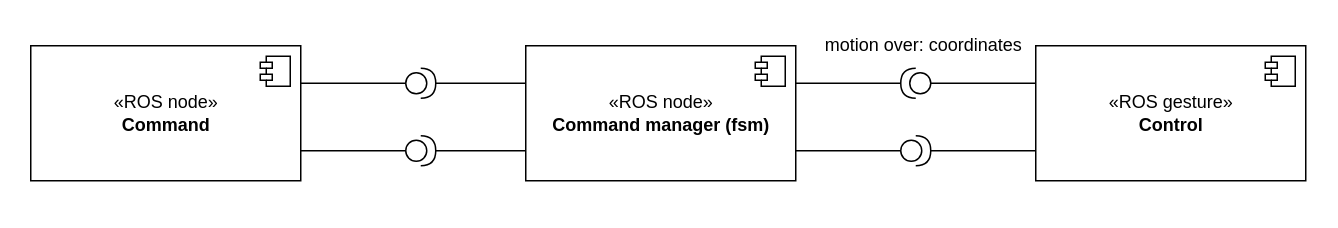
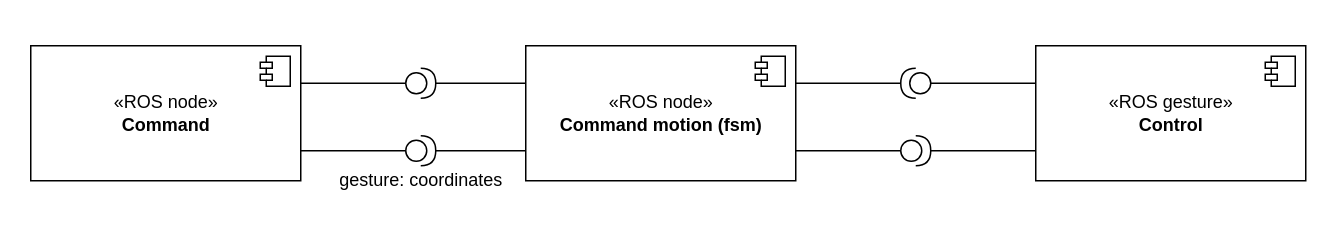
  <mxCell id="0" style=";html=1;" />
  <mxCell id="1" style=";html=1;" parent="0" />
  <mxCell id="2" value="«ROS node»&lt;br&gt;&lt;b&gt;Command&lt;/b&gt;" style="html=1;dropTarget=0;" parent="1" vertex="1"><mxGeometry x="20" y="30" width="180" height="90" as="geometry" /></mxCell>
  <mxCell id="3" value="" style="shape=module;jettyWidth=8;jettyHeight=4;" parent="2" vertex="1"><mxGeometry x="1" width="20" height="20" relative="1" as="geometry"><mxPoint x="-27" y="7" as="offset" /></mxGeometry></mxCell>
- <mxCell id="4" value="«ROS node»&lt;br&gt;&lt;b&gt;Command manager (fsm)&lt;/b&gt;" style="html=1;dropTarget=0;" parent="1" vertex="1"><mxGeometry x="350" y="30" width="180" height="90" as="geometry" /></mxCell>
+ <mxCell id="4" value="«ROS node»&lt;br&gt;&lt;b&gt;Command motion (fsm)&lt;/b&gt;" style="html=1;dropTarget=0;" parent="1" vertex="1"><mxGeometry x="350" y="30" width="180" height="90" as="geometry" /></mxCell>
  <mxCell id="5" value="" style="shape=module;jettyWidth=8;jettyHeight=4;" parent="4" vertex="1"><mxGeometry x="1" width="20" height="20" relative="1" as="geometry"><mxPoint x="-27" y="7" as="offset" /></mxGeometry></mxCell>
  <mxCell id="6" value="«ROS gesture»&lt;br&gt;&lt;b&gt;Control&lt;/b&gt;" style="html=1;dropTarget=0;" parent="1" vertex="1"><mxGeometry x="690" y="30" width="180" height="90" as="geometry" /></mxCell>
  <mxCell id="7" value="" style="shape=module;jettyWidth=8;jettyHeight=4;" parent="6" vertex="1"><mxGeometry x="1" width="20" height="20" relative="1" as="geometry"><mxPoint x="-27" y="7" as="offset" /></mxGeometry></mxCell>
  <mxCell id="8" value="" style="shape=providedRequiredInterface;html=1;verticalLabelPosition=bottom;" parent="1" vertex="1"><mxGeometry x="270" y="90" width="20" height="20" as="geometry" /></mxCell>
  <mxCell id="9" value="" style="line;strokeWidth=1;fillColor=none;align=left;verticalAlign=middle;spacingTop=-1;spacingLeft=3;spacingRight=3;rotatable=0;labelPosition=right;points=[];portConstraint=eastwest;" parent="1" vertex="1"><mxGeometry x="200" y="96" width="70" height="8" as="geometry" /></mxCell>
  <mxCell id="10" value="" style="line;strokeWidth=1;fillColor=none;align=left;verticalAlign=middle;spacingTop=-1;spacingLeft=3;spacingRight=3;rotatable=0;labelPosition=right;points=[];portConstraint=eastwest;" parent="1" vertex="1"><mxGeometry x="290" y="96" width="60" height="8" as="geometry" /></mxCell>
  <mxCell id="11" value="" style="line;strokeWidth=1;fillColor=none;align=left;verticalAlign=middle;spacingTop=-1;spacingLeft=3;spacingRight=3;rotatable=0;labelPosition=right;points=[];portConstraint=eastwest;" parent="1" vertex="1"><mxGeometry x="530" y="96" width="70" height="8" as="geometry" /></mxCell>
  <mxCell id="12" value="" style="line;strokeWidth=1;fillColor=none;align=left;verticalAlign=middle;spacingTop=-1;spacingLeft=3;spacingRight=3;rotatable=0;labelPosition=right;points=[];portConstraint=eastwest;" parent="1" vertex="1"><mxGeometry x="620" y="96" width="70" height="8" as="geometry" /></mxCell>
  <mxCell id="13" value="" style="shape=providedRequiredInterface;html=1;verticalLabelPosition=bottom;" parent="1" vertex="1"><mxGeometry x="600" y="90" width="20" height="20" as="geometry" /></mxCell>
+ <mxCell id="14" value="gesture: coordinates" style="text;html=1;align=center;verticalAlign=middle;resizable=0;points=[];autosize=1;" parent="1" vertex="1"><mxGeometry x="220" y="110" width="120" height="20" as="geometry" /></mxCell>
  <mxCell id="15" value="" style="shape=providedRequiredInterface;html=1;verticalLabelPosition=bottom;direction=west;" vertex="1" parent="1"><mxGeometry x="600" y="45" width="20" height="20" as="geometry" /></mxCell>
  <mxCell id="16" value="" style="line;strokeWidth=1;fillColor=none;align=left;verticalAlign=middle;spacingTop=-1;spacingLeft=3;spacingRight=3;rotatable=0;labelPosition=right;points=[];portConstraint=eastwest;" vertex="1" parent="1"><mxGeometry x="530" y="51" width="70" height="8" as="geometry" /></mxCell>
  <mxCell id="17" value="" style="line;strokeWidth=1;fillColor=none;align=left;verticalAlign=middle;spacingTop=-1;spacingLeft=3;spacingRight=3;rotatable=0;labelPosition=right;points=[];portConstraint=eastwest;" vertex="1" parent="1"><mxGeometry x="620" y="51" width="70" height="8" as="geometry" /></mxCell>
- <mxCell id="18" value="motion over: coordinates" style="text;html=1;align=center;verticalAlign=middle;resizable=0;points=[];autosize=1;" vertex="1" parent="1"><mxGeometry x="540" y="20" width="150" height="20" as="geometry" /></mxCell>
  <mxCell id="19" value="" style="shape=providedRequiredInterface;html=1;verticalLabelPosition=bottom;" vertex="1" parent="1"><mxGeometry x="270" y="45" width="20" height="20" as="geometry" /></mxCell>
  <mxCell id="20" value="" style="line;strokeWidth=1;fillColor=none;align=left;verticalAlign=middle;spacingTop=-1;spacingLeft=3;spacingRight=3;rotatable=0;labelPosition=right;points=[];portConstraint=eastwest;" vertex="1" parent="1"><mxGeometry x="200" y="51" width="70" height="8" as="geometry" /></mxCell>
  <mxCell id="21" value="" style="line;strokeWidth=1;fillColor=none;align=left;verticalAlign=middle;spacingTop=-1;spacingLeft=3;spacingRight=3;rotatable=0;labelPosition=right;points=[];portConstraint=eastwest;" vertex="1" parent="1"><mxGeometry x="290" y="51" width="60" height="8" as="geometry" /></mxCell>
